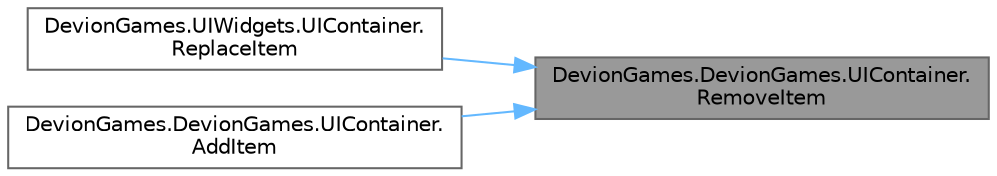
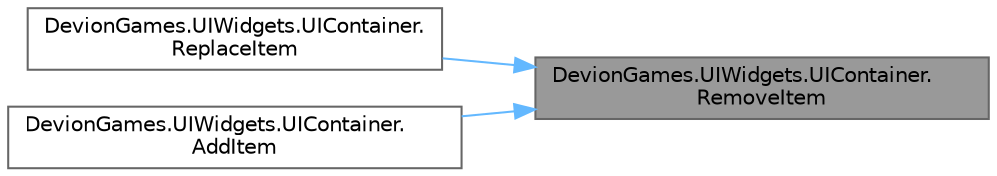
  digraph {
    rankdir=RL
    node [color=grey40 fillcolor=white fontname=Helvetica fontsize=10 shape=box style=filled]
    edge [color=steelblue1 dir=back fontname=Helvetica fontsize=10 labelfontname=Helvetica labelfontsize=10 style=solid]
-   n1 [color=gray40 fillcolor=grey60 fontcolor=black height=0.2 label="DevionGames.DevionGames.UIContainer.\lRemoveItem" width=0.4]
+   n1 [color=gray40 fillcolor=grey60 fontcolor=black height=0.2 label="DevionGames.UIWidgets.UIContainer.\lRemoveItem" width=0.4]
    n2 [height=0.2 label="DevionGames.UIWidgets.UIContainer.\lReplaceItem" width=0.4]
-   n3 [height=0.2 label="DevionGames.DevionGames.UIContainer.\lAddItem" width=0.4]
+   n3 [height=0.2 label="DevionGames.UIWidgets.UIContainer.\lAddItem" width=0.4]
    n1 -> n2
    n1 -> n3
  }
